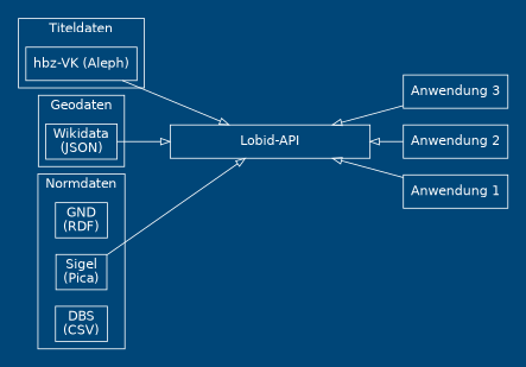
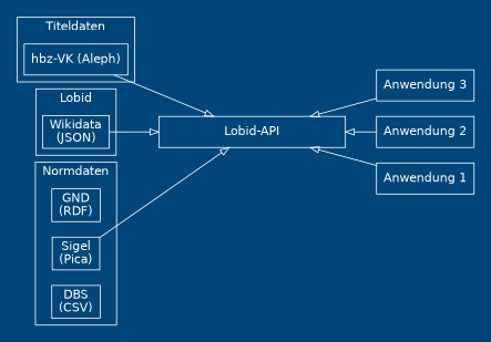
  digraph {
    bgcolor="#004678"
    color=white
    compound=true
    fontcolor=white
    fontname=helvetica
    rankdir=LR
    splines=false
    node [color=white fontcolor=white fontname=helvetica shape=box]
    edge [arrowhead=empty arrowtail=empty color=white fontcolor=white fontname=helvetica]
    n1 [label="hbz-VK (Aleph)"]
    n2 [label="Wikidata\n(JSON)"]
    n3 [label="GND\n(RDF)"]
    n4 [label="Sigel\n(Pica)"]
    n5 [label="DBS\n(CSV)"]
    n6 [label="Lobid-API" width=3]
    n7 [label="Anwendung 1"]
    n8 [label="Anwendung 2"]
    n9 [label="Anwendung 3"]
    subgraph cluster_1 {
      style=invis
      n6
      n7
      n8
      n9
      subgraph cluster_2 {
        label=Titeldaten
        style=solid
        n1
      }
      subgraph cluster_3 {
-       label=Geodaten
+       label=Lobid
        style=solid
        n2
      }
      subgraph cluster_4 {
        label=Normdaten
        style=solid
        n3
        n4
        n5
      }
    }
    n1 -> n6
    n2 -> n6
    n4 -> n6
    n6 -> n7 [dir=back]
    n6 -> n8 [dir=back]
    n6 -> n9 [dir=back]
  }
